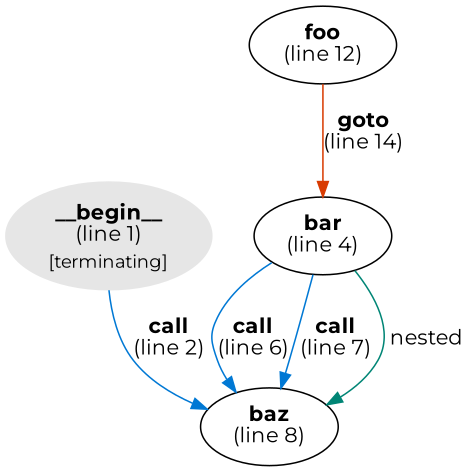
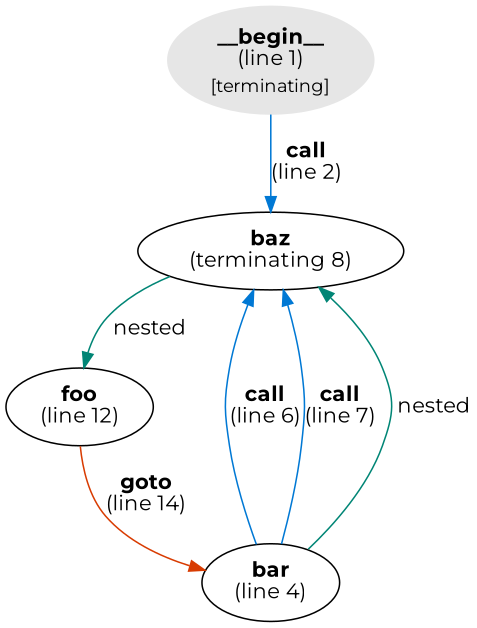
  digraph {
    fontname=Montserrat
    node [fontname=Montserrat]
    edge [color="#0078d4" fontname=Montserrat]
    n1 [color="#e6e6e6" label=<<b>__begin__</b><br/>(line 1)<br/><sub>[terminating]</sub>> style=filled]
-   n2 [label=<<b>baz</b><br/>(line 8)>]
+   n2 [label=<<b>baz</b><br/>(terminating 8)>]
    n3 [label=<<b>foo</b><br/>(line 12)>]
    n4 [label=<<b>bar</b><br/>(line 4)>]
    n1 -> n2 [label=<<b>call</b><br />(line 2)>]
+   n2 -> n3 [color="#008575" label=" nested"]
    n3 -> n4 [color="#d83b01" label=<<b>goto</b><br />(line 14)>]
    n4 -> n2 [label=<<b>call</b><br />(line 6)>]
    n4 -> n2 [label=<<b>call</b><br />(line 7)>]
    n4 -> n2 [color="#008575" label=" nested"]
  }
